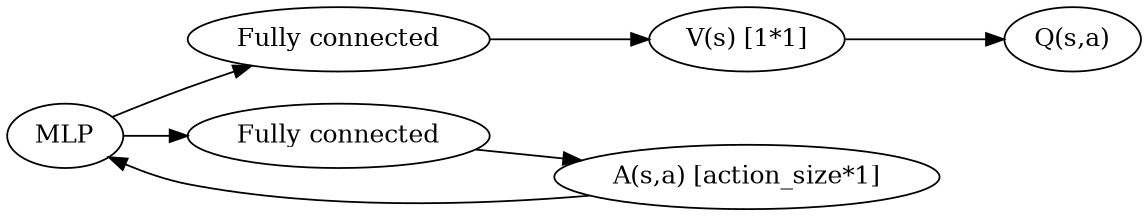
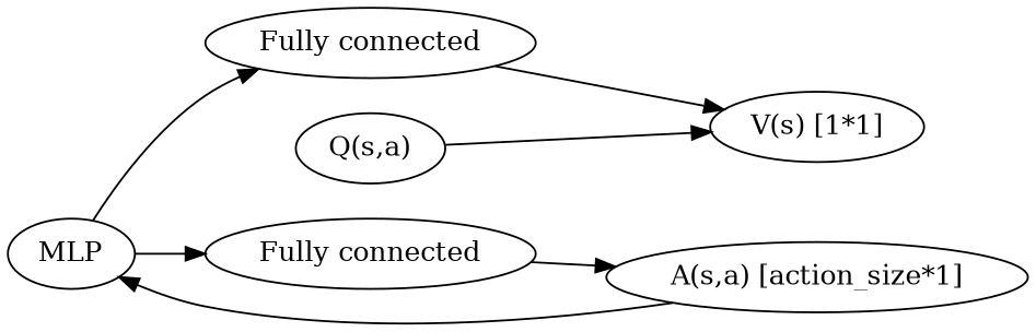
  digraph {
    labelloc=top
    rankdir=LR
    n1 [label=MLP]
    n2 [label="Fully connected"]
    n3 [label="Fully connected"]
    n4 [label="V(s) [1*1]"]
    n5 [label="A(s,a) [action_size*1]"]
    n6 [label="Q(s,a)"]
    n1 -> n2
    n1 -> n3
    n2 -> n4
    n3 -> n5
-   n4 -> n6
+   n6 -> n4
    n5 -> n1
  }
